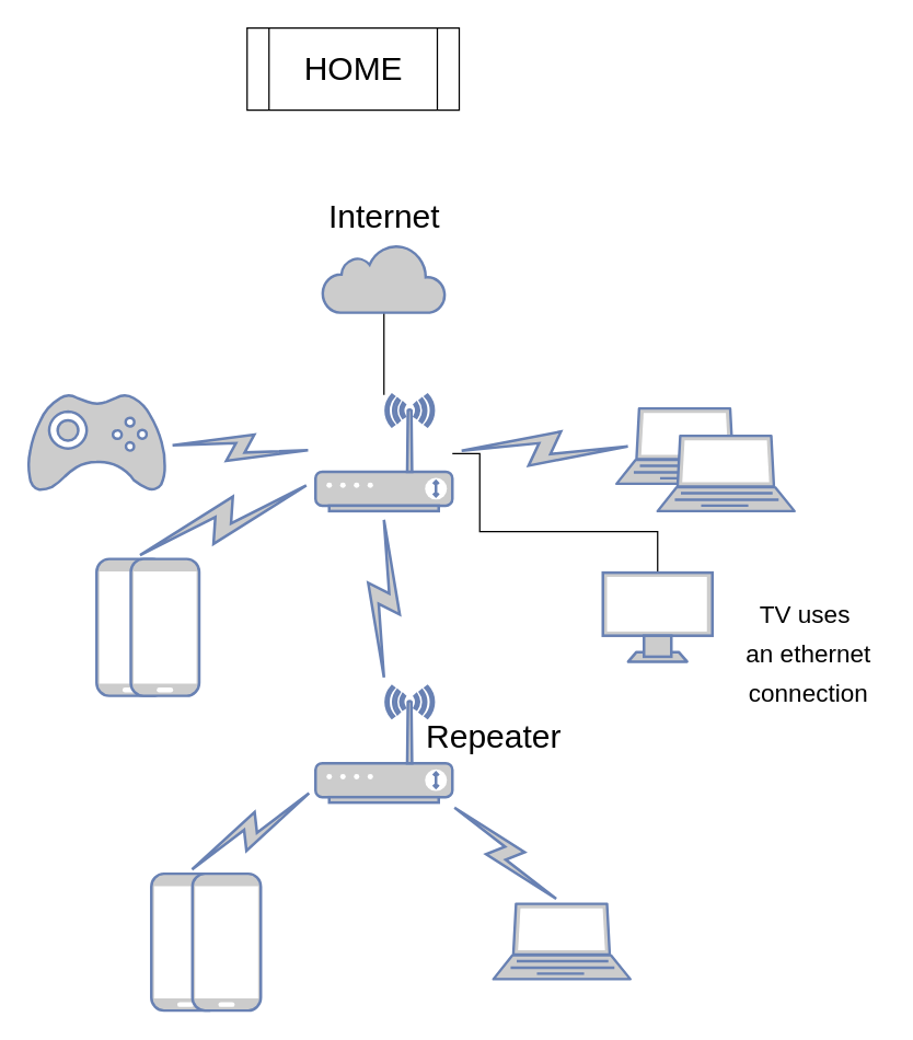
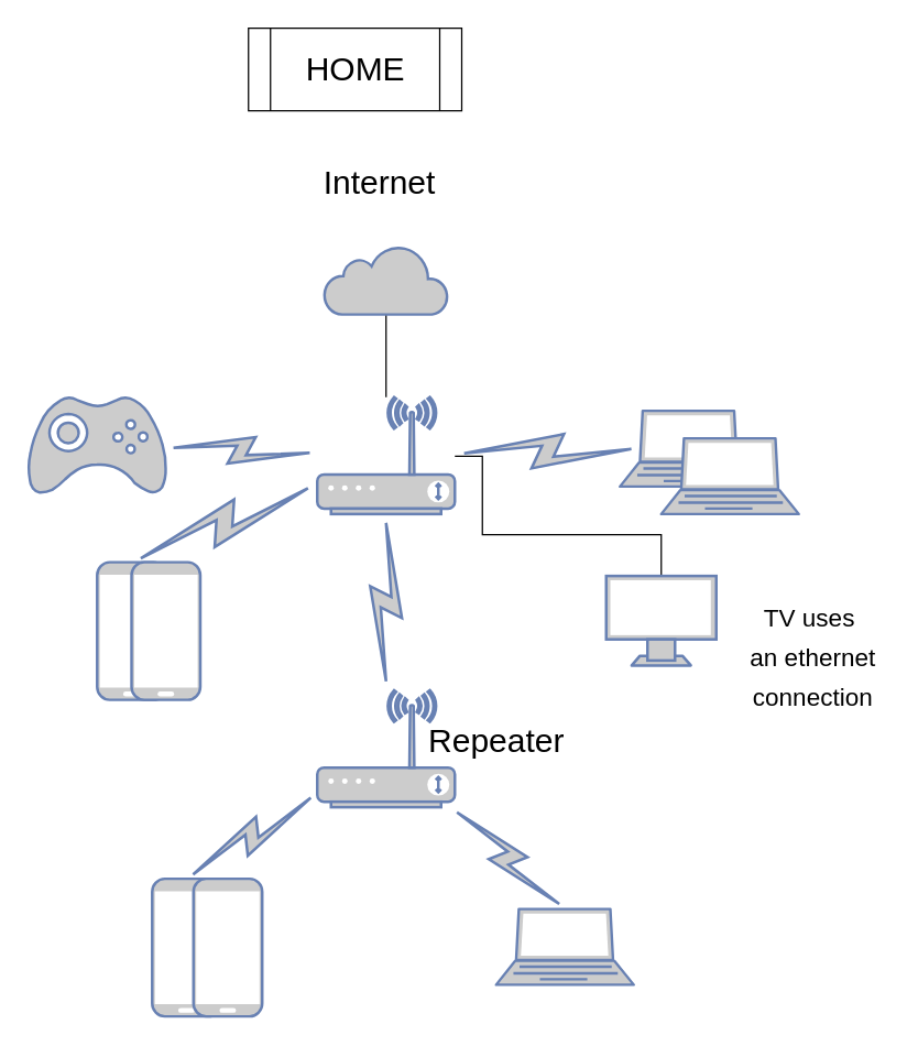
  <mxCell id="0" />
  <mxCell id="1" parent="0" />
  <mxCell id="2" value="" style="edgeStyle=orthogonalEdgeStyle;rounded=0;orthogonalLoop=1;jettySize=auto;html=1;fontSize=24;endArrow=none;endFill=0;" edge="1" parent="1" source="3" target="5"><mxGeometry relative="1" as="geometry" /></mxCell>
  <mxCell id="3" value="" style="html=1;outlineConnect=0;fillColor=#CCCCCC;strokeColor=#6881B3;gradientColor=none;gradientDirection=north;strokeWidth=2;shape=mxgraph.networks.cloud;fontColor=#ffffff;" vertex="1" parent="1"><mxGeometry x="235" y="178" width="90" height="50" as="geometry" /></mxCell>
- <mxCell id="4" value="&lt;font style=&quot;font-size: 24px;&quot;&gt;Internet&lt;/font&gt;" style="text;html=1;align=center;verticalAlign=middle;resizable=0;points=[];autosize=1;strokeColor=none;fillColor=none;" vertex="1" parent="1"><mxGeometry x="230" y="138" width="100" height="40" as="geometry" /></mxCell>
+ <mxCell id="4" value="&lt;font style=&quot;font-size: 24px;&quot;&gt;Internet&lt;/font&gt;" style="text;html=1;align=center;verticalAlign=middle;resizable=0;points=[];autosize=1;strokeColor=none;fillColor=none;" vertex="1" parent="1"><mxGeometry x="225" y="113" width="100" height="40" as="geometry" /></mxCell>
  <mxCell id="5" value="" style="fontColor=#0066CC;verticalAlign=top;verticalLabelPosition=bottom;labelPosition=center;align=center;html=1;outlineConnect=0;fillColor=#CCCCCC;strokeColor=#6881B3;gradientColor=none;gradientDirection=north;strokeWidth=2;shape=mxgraph.networks.wireless_modem;fontSize=24;" vertex="1" parent="1"><mxGeometry x="230" y="288" width="100" height="85" as="geometry" /></mxCell>
  <mxCell id="6" value="" style="html=1;outlineConnect=0;fillColor=#CCCCCC;strokeColor=#6881B3;gradientColor=none;gradientDirection=north;strokeWidth=2;shape=mxgraph.networks.comm_link_edge;html=1;rounded=0;fontSize=24;endArrow=none;endFill=0;" edge="1" parent="1" source="7" target="5"><mxGeometry width="100" height="100" relative="1" as="geometry"><mxPoint x="100" y="298" as="sourcePoint" /><mxPoint x="340" y="438" as="targetPoint" /></mxGeometry></mxCell>
  <mxCell id="7" value="" style="fontColor=#0066CC;verticalAlign=top;verticalLabelPosition=bottom;labelPosition=center;align=center;html=1;outlineConnect=0;fillColor=#CCCCCC;strokeColor=#6881B3;gradientColor=none;gradientDirection=north;strokeWidth=2;shape=mxgraph.networks.gamepad;fontSize=24;" vertex="1" parent="1"><mxGeometry x="20" y="288" width="100" height="70" as="geometry" /></mxCell>
  <mxCell id="8" value="" style="html=1;outlineConnect=0;fillColor=#CCCCCC;strokeColor=#6881B3;gradientColor=none;gradientDirection=north;strokeWidth=2;shape=mxgraph.networks.comm_link_edge;html=1;rounded=0;fontSize=24;endArrow=none;endFill=0;exitX=0.15;exitY=0.5;exitDx=0;exitDy=0;exitPerimeter=0;" edge="1" parent="1" source="9" target="5"><mxGeometry width="100" height="100" relative="1" as="geometry"><mxPoint x="440" y="330.5" as="sourcePoint" /><mxPoint x="730" y="338" as="targetPoint" /></mxGeometry></mxCell>
  <mxCell id="9" value="" style="fontColor=#0066CC;verticalAlign=top;verticalLabelPosition=bottom;labelPosition=center;align=center;html=1;outlineConnect=0;fillColor=#CCCCCC;strokeColor=#6881B3;gradientColor=none;gradientDirection=north;strokeWidth=2;shape=mxgraph.networks.laptop;fontSize=24;" vertex="1" parent="1"><mxGeometry x="450" y="298" width="100" height="55" as="geometry" /></mxCell>
  <mxCell id="10" value="" style="fontColor=#0066CC;verticalAlign=top;verticalLabelPosition=bottom;labelPosition=center;align=center;html=1;outlineConnect=0;fillColor=#CCCCCC;strokeColor=#6881B3;gradientColor=none;gradientDirection=north;strokeWidth=2;shape=mxgraph.networks.laptop;fontSize=24;" vertex="1" parent="1"><mxGeometry x="480" y="318" width="100" height="55" as="geometry" /></mxCell>
  <mxCell id="11" value="" style="fontColor=#0066CC;verticalAlign=top;verticalLabelPosition=bottom;labelPosition=center;align=center;html=1;outlineConnect=0;fillColor=#CCCCCC;strokeColor=#6881B3;gradientColor=none;gradientDirection=north;strokeWidth=2;shape=mxgraph.networks.mobile;fontSize=24;" vertex="1" parent="1"><mxGeometry x="70" y="408" width="50" height="100" as="geometry" /></mxCell>
  <mxCell id="12" value="" style="fontColor=#0066CC;verticalAlign=top;verticalLabelPosition=bottom;labelPosition=center;align=center;html=1;outlineConnect=0;fillColor=#CCCCCC;strokeColor=#6881B3;gradientColor=none;gradientDirection=north;strokeWidth=2;shape=mxgraph.networks.mobile;fontSize=24;" vertex="1" parent="1"><mxGeometry x="95" y="408" width="50" height="100" as="geometry" /></mxCell>
  <mxCell id="13" value="" style="html=1;outlineConnect=0;fillColor=#CCCCCC;strokeColor=#6881B3;gradientColor=none;gradientDirection=north;strokeWidth=2;shape=mxgraph.networks.comm_link_edge;html=1;rounded=0;fontSize=24;endArrow=none;endFill=0;exitX=0.5;exitY=0;exitDx=0;exitDy=0;exitPerimeter=0;" edge="1" parent="1" source="11" target="5"><mxGeometry width="100" height="100" relative="1" as="geometry"><mxPoint x="410" y="558" as="sourcePoint" /><mxPoint x="510" y="458" as="targetPoint" /></mxGeometry></mxCell>
  <mxCell id="14" style="edgeStyle=orthogonalEdgeStyle;rounded=0;orthogonalLoop=1;jettySize=auto;html=1;fontSize=24;endArrow=none;endFill=0;" edge="1" parent="1" source="15" target="5"><mxGeometry relative="1" as="geometry"><Array as="points"><mxPoint x="480" y="388" /><mxPoint x="350" y="388" /><mxPoint x="350" y="331" /></Array></mxGeometry></mxCell>
  <mxCell id="15" value="" style="fontColor=#0066CC;verticalAlign=top;verticalLabelPosition=bottom;labelPosition=center;align=center;html=1;outlineConnect=0;fillColor=#CCCCCC;strokeColor=#6881B3;gradientColor=none;gradientDirection=north;strokeWidth=2;shape=mxgraph.networks.monitor;fontSize=24;" vertex="1" parent="1"><mxGeometry x="440" y="418" width="80" height="65" as="geometry" /></mxCell>
  <mxCell id="16" value="" style="fontColor=#0066CC;verticalAlign=top;verticalLabelPosition=bottom;labelPosition=center;align=center;html=1;outlineConnect=0;fillColor=#CCCCCC;strokeColor=#6881B3;gradientColor=none;gradientDirection=north;strokeWidth=2;shape=mxgraph.networks.wireless_modem;fontSize=24;" vertex="1" parent="1"><mxGeometry x="230" y="501" width="100" height="85" as="geometry" /></mxCell>
  <mxCell id="17" value="" style="html=1;outlineConnect=0;fillColor=#CCCCCC;strokeColor=#6881B3;gradientColor=none;gradientDirection=north;strokeWidth=2;shape=mxgraph.networks.comm_link_edge;html=1;rounded=0;fontSize=24;endArrow=none;endFill=0;" edge="1" parent="1" source="16" target="5"><mxGeometry width="100" height="100" relative="1" as="geometry"><mxPoint x="210" y="498" as="sourcePoint" /><mxPoint x="310" y="398" as="targetPoint" /></mxGeometry></mxCell>
  <mxCell id="18" value="" style="fontColor=#0066CC;verticalAlign=top;verticalLabelPosition=bottom;labelPosition=center;align=center;html=1;outlineConnect=0;fillColor=#CCCCCC;strokeColor=#6881B3;gradientColor=none;gradientDirection=north;strokeWidth=2;shape=mxgraph.networks.mobile;fontSize=24;" vertex="1" parent="1"><mxGeometry x="110" y="638" width="50" height="100" as="geometry" /></mxCell>
  <mxCell id="19" value="" style="fontColor=#0066CC;verticalAlign=top;verticalLabelPosition=bottom;labelPosition=center;align=center;html=1;outlineConnect=0;fillColor=#CCCCCC;strokeColor=#6881B3;gradientColor=none;gradientDirection=north;strokeWidth=2;shape=mxgraph.networks.mobile;fontSize=24;" vertex="1" parent="1"><mxGeometry x="140" y="638" width="50" height="100" as="geometry" /></mxCell>
  <mxCell id="20" value="" style="html=1;outlineConnect=0;fillColor=#CCCCCC;strokeColor=#6881B3;gradientColor=none;gradientDirection=north;strokeWidth=2;shape=mxgraph.networks.comm_link_edge;html=1;rounded=0;fontSize=24;endArrow=none;endFill=0;exitX=0.5;exitY=0;exitDx=0;exitDy=0;exitPerimeter=0;" edge="1" parent="1" source="18" target="16"><mxGeometry width="100" height="100" relative="1" as="geometry"><mxPoint x="160" y="678" as="sourcePoint" /><mxPoint x="260" y="578" as="targetPoint" /></mxGeometry></mxCell>
  <mxCell id="21" value="" style="fontColor=#0066CC;verticalAlign=top;verticalLabelPosition=bottom;labelPosition=center;align=center;html=1;outlineConnect=0;fillColor=#CCCCCC;strokeColor=#6881B3;gradientColor=none;gradientDirection=north;strokeWidth=2;shape=mxgraph.networks.laptop;fontSize=24;" vertex="1" parent="1"><mxGeometry x="360" y="660" width="100" height="55" as="geometry" /></mxCell>
  <mxCell id="22" value="" style="html=1;outlineConnect=0;fillColor=#CCCCCC;strokeColor=#6881B3;gradientColor=none;gradientDirection=north;strokeWidth=2;shape=mxgraph.networks.comm_link_edge;html=1;rounded=0;fontSize=24;endArrow=none;endFill=0;exitX=0.5;exitY=0;exitDx=0;exitDy=0;exitPerimeter=0;" edge="1" parent="1" source="21" target="16"><mxGeometry width="100" height="100" relative="1" as="geometry"><mxPoint x="380" y="668" as="sourcePoint" /><mxPoint x="480" y="568" as="targetPoint" /></mxGeometry></mxCell>
  <mxCell id="23" value="&lt;font style=&quot;font-size: 18px;&quot;&gt;TV uses&amp;nbsp;&lt;br&gt;an ethernet&lt;br&gt;connection&lt;/font&gt;" style="text;html=1;align=center;verticalAlign=middle;resizable=0;points=[];autosize=1;strokeColor=none;fillColor=none;fontSize=24;" vertex="1" parent="1"><mxGeometry x="535" y="425.5" width="110" height="100" as="geometry" /></mxCell>
  <mxCell id="24" value="&lt;font style=&quot;font-size: 24px;&quot;&gt;Repeater&lt;/font&gt;" style="text;html=1;align=center;verticalAlign=middle;resizable=0;points=[];autosize=1;strokeColor=none;fillColor=none;fontSize=18;" vertex="1" parent="1"><mxGeometry x="300" y="518" width="120" height="40" as="geometry" /></mxCell>
  <mxCell id="25" value="HOME" style="shape=process;whiteSpace=wrap;html=1;backgroundOutline=1;fontSize=24;" vertex="1" parent="1"><mxGeometry x="180" y="20" width="155" height="60" as="geometry" /></mxCell>
